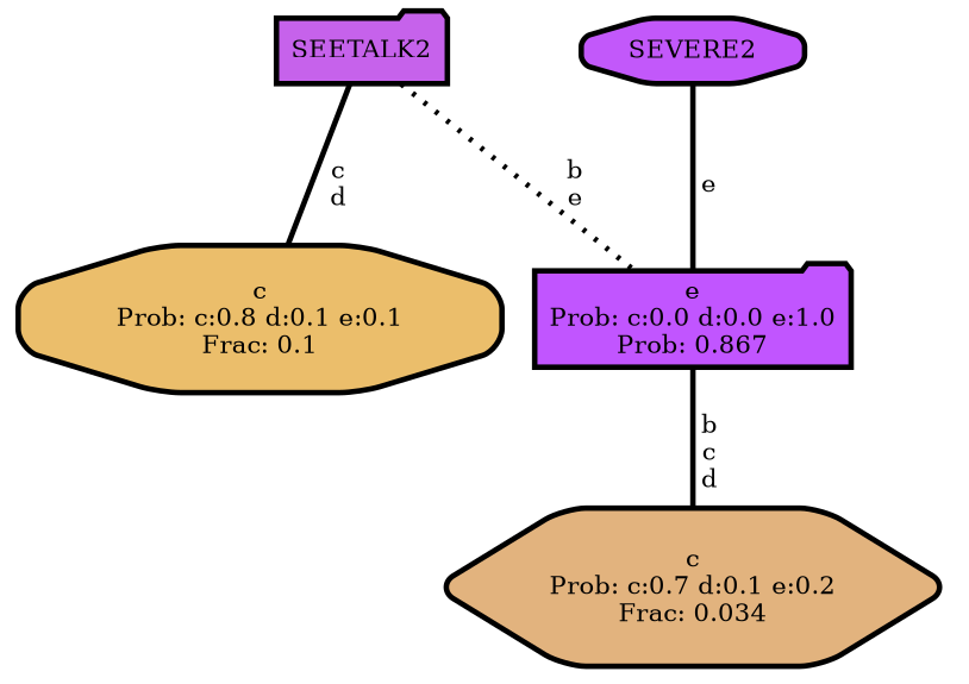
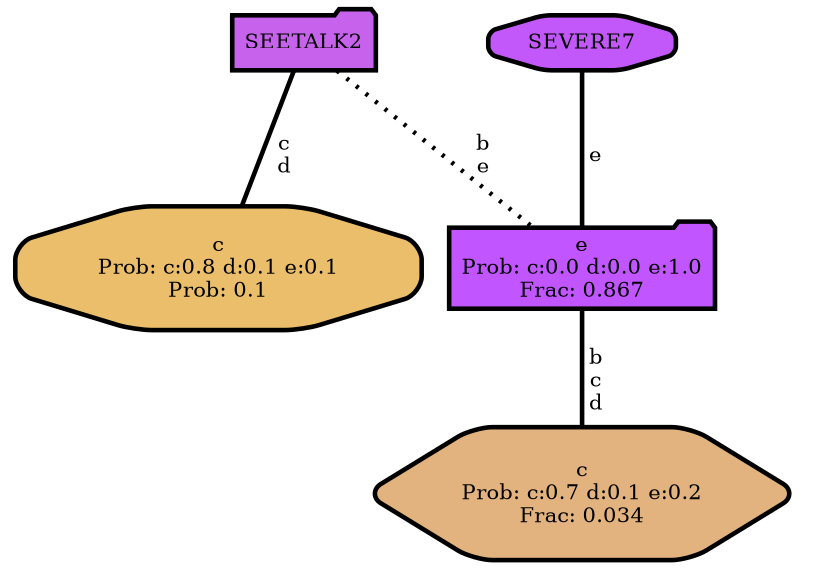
  graph {
    fontname="DejaVu Serif"
    ranksep="0 equally"
    splines=straight
    node [color=black fontcolor=black fontname="DejaVu Serif" penwidth=3 shape=octagon style="filled, rounded"]
    edge [color=black fontname="DejaVu Serif" penwidth=3 style=bold]
-   n1 [fillcolor="#ebbe6b" label="c\nProb: c:0.8 d:0.1 e:0.1\nFrac: 0.1"]
+   n1 [fillcolor="#ebbe6b" label="c\nProb: c:0.8 d:0.1 e:0.1\nProb: 0.1"]
    n2 [fillcolor="#c662eb" label=SEETALK2 shape=folder]
-   n3 [fillcolor="#c155ff" label="e\nProb: c:0.0 d:0.0 e:1.0\nProb: 0.867" shape=folder]
-   n4 [fillcolor="#c258fa" label=SEVERE2]
+   n3 [fillcolor="#c155ff" label="e\nProb: c:0.0 d:0.0 e:1.0\nFrac: 0.867" shape=folder]
+   n4 [fillcolor="#c258fa" label=SEVERE7]
    n5 [fillcolor="#e2b37e" label="c\nProb: c:0.7 d:0.1 e:0.2\nFrac: 0.034" shape=hexagon]
    subgraph sub_1 {
      rank=same
    }
    n2 -- n1 [label=" c\n d"]
    n2 -- n3 [label=" b\n e" style=dotted]
    n3 -- n5 [label=" b\n c\n d"]
    n4 -- n3 [label=" e" style=solid]
  }
